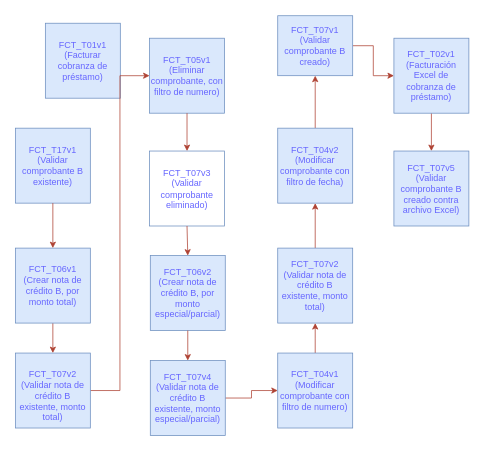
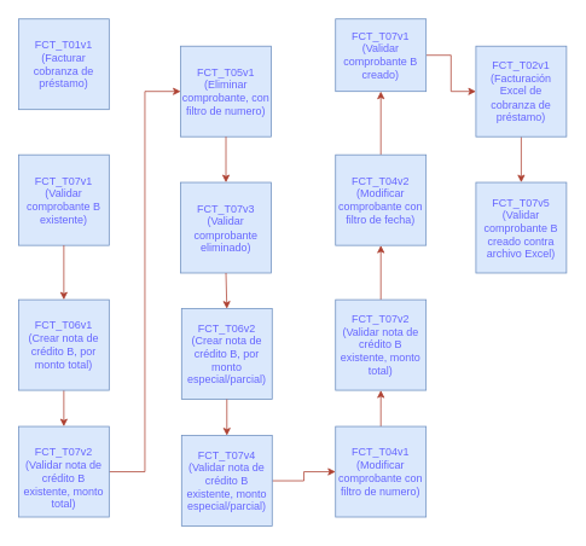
  <mxCell id="0" />
  <mxCell id="1" parent="0" />
- <mxCell id="2" value="&lt;div&gt;FCT_T01v1&lt;/div&gt;&lt;div&gt;(Facturar cobranza de préstamo)&lt;/div&gt;" style="whiteSpace=wrap;html=1;aspect=fixed;fillColor=#dae8fc;strokeColor=#6c8ebf;fontColor=#6666FF;" vertex="1" parent="1"><mxGeometry x="60" y="30" width="100" height="100" as="geometry" /></mxCell>
- <mxCell id="3" value="&lt;div&gt;FCT_T17v1&lt;/div&gt;&lt;div&gt;(Validar comprobante B existente)&lt;/div&gt;" style="whiteSpace=wrap;html=1;aspect=fixed;fillColor=#dae8fc;strokeColor=#6c8ebf;labelBackgroundColor=none;labelBorderColor=none;fontColor=#6666FF;" vertex="1" parent="1"><mxGeometry x="20" y="170" width="100" height="100" as="geometry" /></mxCell>
+ <mxCell id="2" value="&lt;div&gt;FCT_T01v1&lt;/div&gt;&lt;div&gt;(Facturar cobranza de préstamo)&lt;/div&gt;" style="whiteSpace=wrap;html=1;aspect=fixed;fillColor=#dae8fc;strokeColor=#6c8ebf;fontColor=#6666FF;" vertex="1" parent="1"><mxGeometry x="20" y="20" width="100" height="100" as="geometry" /></mxCell>
+ <mxCell id="3" value="&lt;div&gt;FCT_T07v1&lt;/div&gt;&lt;div&gt;(Validar comprobante B existente)&lt;/div&gt;" style="whiteSpace=wrap;html=1;aspect=fixed;fillColor=#dae8fc;strokeColor=#6c8ebf;labelBackgroundColor=none;labelBorderColor=none;fontColor=#6666FF;" vertex="1" parent="1"><mxGeometry x="20" y="170" width="100" height="100" as="geometry" /></mxCell>
  <mxCell id="4" style="edgeStyle=orthogonalEdgeStyle;rounded=0;orthogonalLoop=1;jettySize=auto;html=1;exitX=0.5;exitY=1;exitDx=0;exitDy=0;entryX=0.5;entryY=0;entryDx=0;entryDy=0;fillColor=#fad9d5;strokeColor=#ae4132;" edge="1" parent="1" source="5" target="7"><mxGeometry relative="1" as="geometry" /></mxCell>
  <mxCell id="5" value="&lt;div&gt;FCT_T06v1&lt;/div&gt;&lt;div&gt;(Crear nota de crédito B, por monto total)&lt;/div&gt;" style="whiteSpace=wrap;html=1;aspect=fixed;fillColor=#dae8fc;strokeColor=#6c8ebf;fontColor=#6666FF;" vertex="1" parent="1"><mxGeometry x="20" y="330" width="100" height="100" as="geometry" /></mxCell>
  <mxCell id="6" style="edgeStyle=orthogonalEdgeStyle;rounded=0;orthogonalLoop=1;jettySize=auto;html=1;exitX=1;exitY=0.5;exitDx=0;exitDy=0;entryX=0;entryY=0.5;entryDx=0;entryDy=0;fillColor=#fad9d5;strokeColor=#ae4132;" edge="1" parent="1" source="7" target="9"><mxGeometry relative="1" as="geometry" /></mxCell>
  <mxCell id="7" value="&lt;div&gt;&lt;br&gt;&lt;/div&gt;&lt;div&gt;FCT_T07v2&lt;/div&gt;&lt;div&gt;(Validar nota de crédito B existente, monto total)&lt;/div&gt;" style="whiteSpace=wrap;html=1;aspect=fixed;fillColor=#dae8fc;strokeColor=#6c8ebf;fontColor=#6666FF;" vertex="1" parent="1"><mxGeometry x="20" y="470" width="100" height="100" as="geometry" /></mxCell>
  <mxCell id="8" value="" style="endArrow=classic;html=1;rounded=0;exitX=0.5;exitY=1;exitDx=0;exitDy=0;entryX=0.5;entryY=0;entryDx=0;entryDy=0;fillColor=#fad9d5;strokeColor=#ae4132;" edge="1" parent="1" source="3" target="5"><mxGeometry width="50" height="50" relative="1" as="geometry"><mxPoint x="64.5" y="260" as="sourcePoint" /><mxPoint x="64.5" y="320" as="targetPoint" /></mxGeometry></mxCell>
  <mxCell id="9" value="&lt;div&gt;FCT_T05v1&lt;/div&gt;&lt;div&gt;(Eliminar comprobante, con filtro de numero)&lt;/div&gt;" style="whiteSpace=wrap;html=1;aspect=fixed;fillColor=#dae8fc;strokeColor=#6c8ebf;fontColor=#6666FF;" vertex="1" parent="1"><mxGeometry x="199" y="50" width="100" height="100" as="geometry" /></mxCell>
- <mxCell id="10" value="&lt;div&gt;FCT_T07v3&lt;/div&gt;&lt;div&gt;(Validar comprobante eliminado)&lt;/div&gt;" style="whiteSpace=wrap;html=1;aspect=fixed;fillColor=#ffffff;strokeColor=#6c8ebf;fontColor=#6666FF;" vertex="1" parent="1"><mxGeometry x="199" y="200.5" width="100" height="100" as="geometry" /></mxCell>
+ <mxCell id="10" value="&lt;div&gt;FCT_T07v3&lt;/div&gt;&lt;div&gt;(Validar comprobante eliminado)&lt;/div&gt;" style="whiteSpace=wrap;html=1;aspect=fixed;fillColor=#dae8fc;strokeColor=#6c8ebf;fontColor=#6666FF;" vertex="1" parent="1"><mxGeometry x="199" y="200.5" width="100" height="100" as="geometry" /></mxCell>
  <mxCell id="11" value="&lt;div&gt;FCT_T06v2&lt;/div&gt;&lt;div&gt;(Crear nota de crédito B, por monto especial/parcial)&lt;/div&gt;" style="whiteSpace=wrap;html=1;aspect=fixed;fillColor=#dae8fc;strokeColor=#6c8ebf;fontColor=#6666FF;" vertex="1" parent="1"><mxGeometry x="200" y="340" width="100" height="100" as="geometry" /></mxCell>
  <mxCell id="12" style="edgeStyle=orthogonalEdgeStyle;rounded=0;orthogonalLoop=1;jettySize=auto;html=1;exitX=1;exitY=0.5;exitDx=0;exitDy=0;entryX=1;entryY=0.5;entryDx=0;entryDy=0;fillColor=#fad9d5;strokeColor=#ae4132;" edge="1" parent="1" source="13" target="23"><mxGeometry relative="1" as="geometry" /></mxCell>
  <mxCell id="13" value="&lt;div&gt;FCT_T07v4&lt;/div&gt;&lt;div&gt;(Validar nota de crédito B existente, monto especial/parcial)&lt;/div&gt;" style="whiteSpace=wrap;html=1;aspect=fixed;fillColor=#dae8fc;strokeColor=#6c8ebf;fontColor=#6666FF;" vertex="1" parent="1"><mxGeometry x="200" y="480" width="100" height="100" as="geometry" /></mxCell>
  <mxCell id="14" value="" style="endArrow=classic;html=1;rounded=0;entryX=0.5;entryY=0;entryDx=0;entryDy=0;fillColor=#fad9d5;strokeColor=#ae4132;" edge="1" parent="1" target="10"><mxGeometry width="50" height="50" relative="1" as="geometry"><mxPoint x="249" y="150" as="sourcePoint" /><mxPoint x="345" y="130" as="targetPoint" /></mxGeometry></mxCell>
  <mxCell id="15" value="" style="endArrow=classic;html=1;rounded=0;exitX=0.5;exitY=1;exitDx=0;exitDy=0;entryX=0.5;entryY=0;entryDx=0;entryDy=0;fillColor=#fad9d5;strokeColor=#ae4132;" edge="1" parent="1" source="10" target="11"><mxGeometry width="50" height="50" relative="1" as="geometry"><mxPoint x="244.5" y="290" as="sourcePoint" /><mxPoint x="244.5" y="350" as="targetPoint" /></mxGeometry></mxCell>
  <mxCell id="16" value="" style="endArrow=classic;html=1;rounded=0;exitX=0.5;exitY=1;exitDx=0;exitDy=0;entryX=0.5;entryY=0;entryDx=0;entryDy=0;fillColor=#fad9d5;strokeColor=#ae4132;" edge="1" parent="1" source="11" target="13"><mxGeometry width="50" height="50" relative="1" as="geometry"><mxPoint x="244.5" y="430" as="sourcePoint" /><mxPoint x="244.5" y="490" as="targetPoint" /></mxGeometry></mxCell>
  <mxCell id="17" value="" style="edgeStyle=orthogonalEdgeStyle;rounded=0;orthogonalLoop=1;jettySize=auto;html=1;fillColor=#fad9d5;strokeColor=#ae4132;" edge="1" parent="1" source="18" target="19"><mxGeometry relative="1" as="geometry" /></mxCell>
  <mxCell id="18" value="&lt;div&gt;FCT_T02v1&lt;/div&gt;&lt;div&gt;(Facturación Excel de cobranza de préstamo)&lt;/div&gt;" style="whiteSpace=wrap;html=1;aspect=fixed;direction=west;flipV=1;flipH=1;fillColor=#dae8fc;strokeColor=#6c8ebf;fontColor=#6666FF;" vertex="1" parent="1"><mxGeometry x="525" y="50" width="100" height="100" as="geometry" /></mxCell>
  <mxCell id="19" value="&lt;div&gt;&lt;font&gt;FCT_T07v5&lt;/font&gt;&lt;/div&gt;&lt;div&gt;&lt;font&gt;(Validar comprobante B creado contra archivo Excel)&lt;/font&gt;&lt;/div&gt;" style="whiteSpace=wrap;html=1;aspect=fixed;direction=west;flipV=1;flipH=1;fillColor=#dae8fc;strokeColor=#6c8ebf;fontColor=#6666FF;" vertex="1" parent="1"><mxGeometry x="525" y="200.5" width="100" height="100" as="geometry" /></mxCell>
  <mxCell id="20" style="edgeStyle=orthogonalEdgeStyle;rounded=0;orthogonalLoop=1;jettySize=auto;html=1;exitX=0.5;exitY=1;exitDx=0;exitDy=0;entryX=0.5;entryY=0;entryDx=0;entryDy=0;fillColor=#fad9d5;strokeColor=#ae4132;" edge="1" parent="1" source="21" target="25"><mxGeometry relative="1" as="geometry" /></mxCell>
  <mxCell id="21" value="&lt;div&gt;&lt;span style=&quot;background-color: initial;&quot;&gt;FCT_T07v2&lt;/span&gt;&lt;/div&gt;&lt;div&gt;&lt;div&gt;(Validar nota de crédito B existente, monto total)&lt;/div&gt;&lt;/div&gt;" style="whiteSpace=wrap;html=1;aspect=fixed;direction=west;flipV=1;flipH=1;fillColor=#dae8fc;strokeColor=#6c8ebf;fontColor=#6666FF;" vertex="1" parent="1"><mxGeometry x="370" y="330" width="100" height="100" as="geometry" /></mxCell>
  <mxCell id="22" style="edgeStyle=orthogonalEdgeStyle;rounded=0;orthogonalLoop=1;jettySize=auto;html=1;exitX=0.5;exitY=1;exitDx=0;exitDy=0;entryX=0.5;entryY=0;entryDx=0;entryDy=0;fillColor=#fad9d5;strokeColor=#ae4132;" edge="1" parent="1" source="23" target="21"><mxGeometry relative="1" as="geometry"><Array as="points"><mxPoint x="420" y="450" /><mxPoint x="420" y="450" /></Array></mxGeometry></mxCell>
  <mxCell id="23" value="FCT_T04v1&lt;br&gt;(Modificar comprobante con filtro de numero)" style="whiteSpace=wrap;html=1;aspect=fixed;direction=west;flipV=1;flipH=1;fillColor=#dae8fc;strokeColor=#6c8ebf;fontColor=#6666FF;" vertex="1" parent="1"><mxGeometry x="370" y="470" width="100" height="100" as="geometry" /></mxCell>
  <mxCell id="24" style="edgeStyle=orthogonalEdgeStyle;rounded=0;orthogonalLoop=1;jettySize=auto;html=1;exitX=0.5;exitY=1;exitDx=0;exitDy=0;entryX=0.5;entryY=1;entryDx=0;entryDy=0;fillColor=#fad9d5;strokeColor=#ae4132;" edge="1" parent="1" source="25" target="27"><mxGeometry relative="1" as="geometry" /></mxCell>
  <mxCell id="25" value="FCT_T04v2&lt;br&gt;(Modificar comprobante con filtro de fecha)" style="whiteSpace=wrap;html=1;aspect=fixed;direction=west;flipV=1;flipH=1;fillColor=#dae8fc;strokeColor=#6c8ebf;fontColor=#6666FF;" vertex="1" parent="1"><mxGeometry x="370" y="170" width="100" height="100" as="geometry" /></mxCell>
  <mxCell id="26" style="edgeStyle=orthogonalEdgeStyle;rounded=0;orthogonalLoop=1;jettySize=auto;html=1;exitX=1;exitY=0.5;exitDx=0;exitDy=0;entryX=1;entryY=0.5;entryDx=0;entryDy=0;fillColor=#fad9d5;strokeColor=#ae4132;" edge="1" parent="1" source="27" target="18"><mxGeometry relative="1" as="geometry" /></mxCell>
  <mxCell id="27" value="&lt;div&gt;FCT_T07v1&lt;/div&gt;&lt;div&gt;(Validar comprobante B creado)&lt;/div&gt;" style="whiteSpace=wrap;html=1;aspect=fixed;fillColor=#dae8fc;strokeColor=#6c8ebf;labelBackgroundColor=none;labelBorderColor=none;fontColor=#6666FF;" vertex="1" parent="1"><mxGeometry x="370" y="20" width="100" height="80" as="geometry" /></mxCell>
